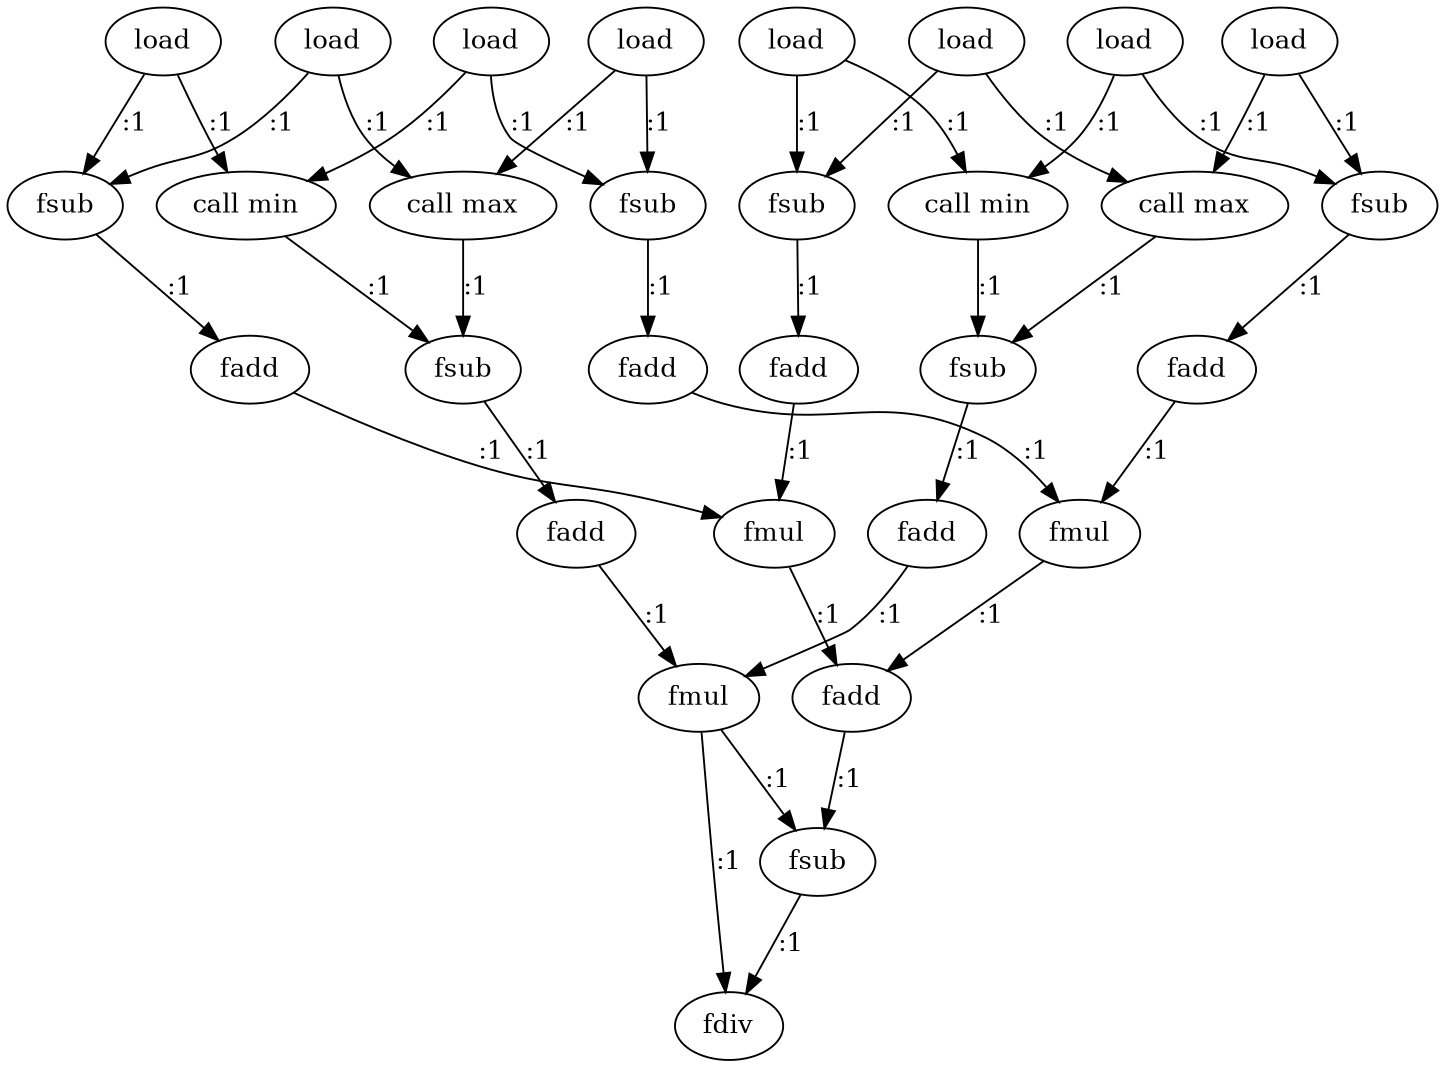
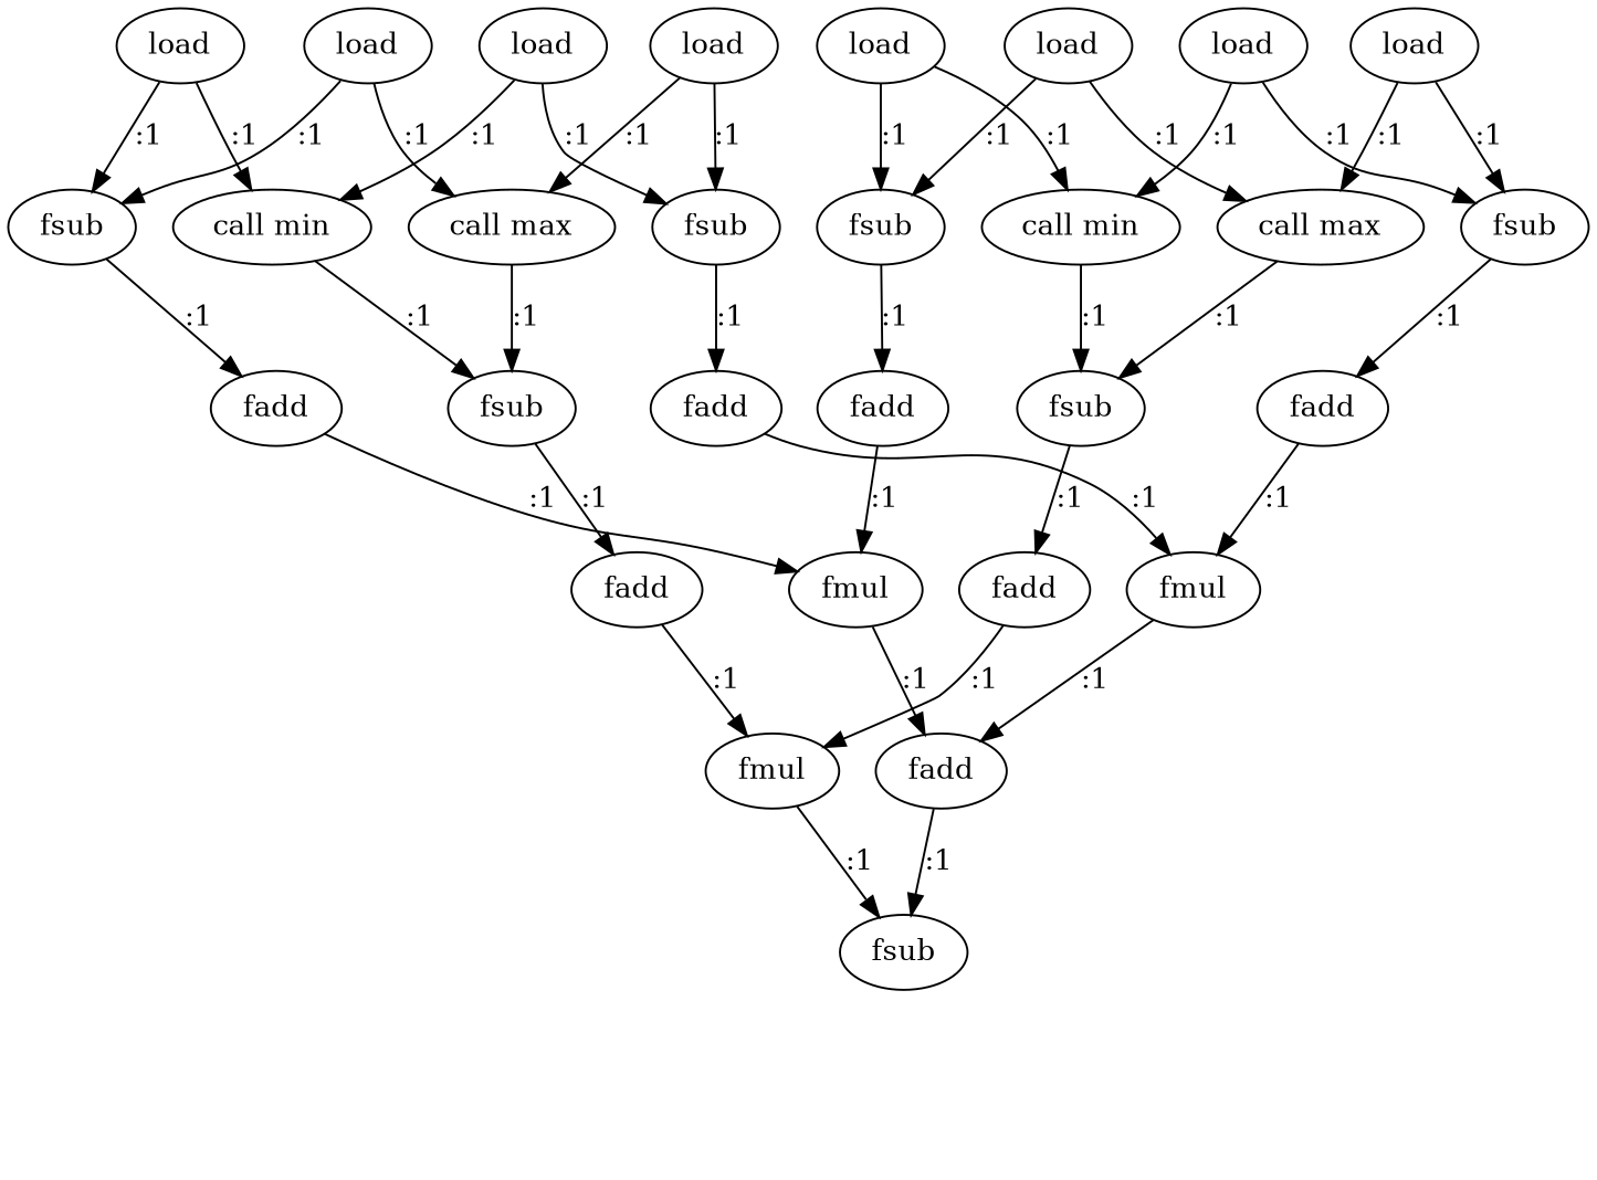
  digraph {
    n1 [label=load]
    n2 [label=fsub]
    n3 [label="call max"]
    n4 [label="call max"]
    n5 [label=fsub]
    n6 [label=load]
    n7 [label=fsub]
    n8 [label=load]
    n9 [label="call min"]
    n10 [label=load]
    n11 [label="call min"]
    n12 [label=load]
    n13 [label=fsub]
    n14 [label=load]
    n15 [label=fsub]
    n16 [label=load]
    n17 [label=load]
    n18 [label=fadd]
    n19 [label=fsub]
    n20 [label=fadd]
    n21 [label=fmul]
    n22 [label=fadd]
    n23 [label=fsub]
-   n24 [label=fdiv]
    n25 [label=fmul]
    n26 [label=fadd]
    n27 [label=fadd]
    n28 [label=fadd]
    n29 [label=fmul]
    n30 [label=fadd]
    n1 -> n2 [label=":1"]
    n1 -> n3 [label=":1"]
    n2 -> n18 [label=":1"]
    n3 -> n19 [label=":1"]
    n4 -> n5 [label=":1"]
    n5 -> n22 [label=":1"]
    n6 -> n4 [label=":1"]
    n6 -> n7 [label=":1"]
    n7 -> n26 [label=":1"]
    n8 -> n2 [label=":1"]
    n8 -> n9 [label=":1"]
    n9 -> n19 [label=":1"]
    n10 -> n7 [label=":1"]
    n10 -> n11 [label=":1"]
    n11 -> n5 [label=":1"]
    n12 -> n3 [label=":1"]
    n12 -> n13 [label=":1"]
    n13 -> n28 [label=":1"]
    n14 -> n4 [label=":1"]
    n14 -> n15 [label=":1"]
    n15 -> n30 [label=":1"]
    n16 -> n9 [label=":1"]
    n16 -> n13 [label=":1"]
    n17 -> n11 [label=":1"]
    n17 -> n15 [label=":1"]
    n18 -> n25 [label=":1"]
    n19 -> n20 [label=":1"]
    n20 -> n21 [label=":1"]
    n21 -> n23 [label=":1"]
-   n21 -> n24 [label=":1"]
    n22 -> n21 [label=":1"]
-   n23 -> n24 [label=":1"]
    n25 -> n27 [label=":1"]
    n26 -> n25 [label=":1"]
    n27 -> n23 [label=":1"]
    n28 -> n29 [label=":1"]
    n29 -> n27 [label=":1"]
    n30 -> n29 [label=":1"]
  }
